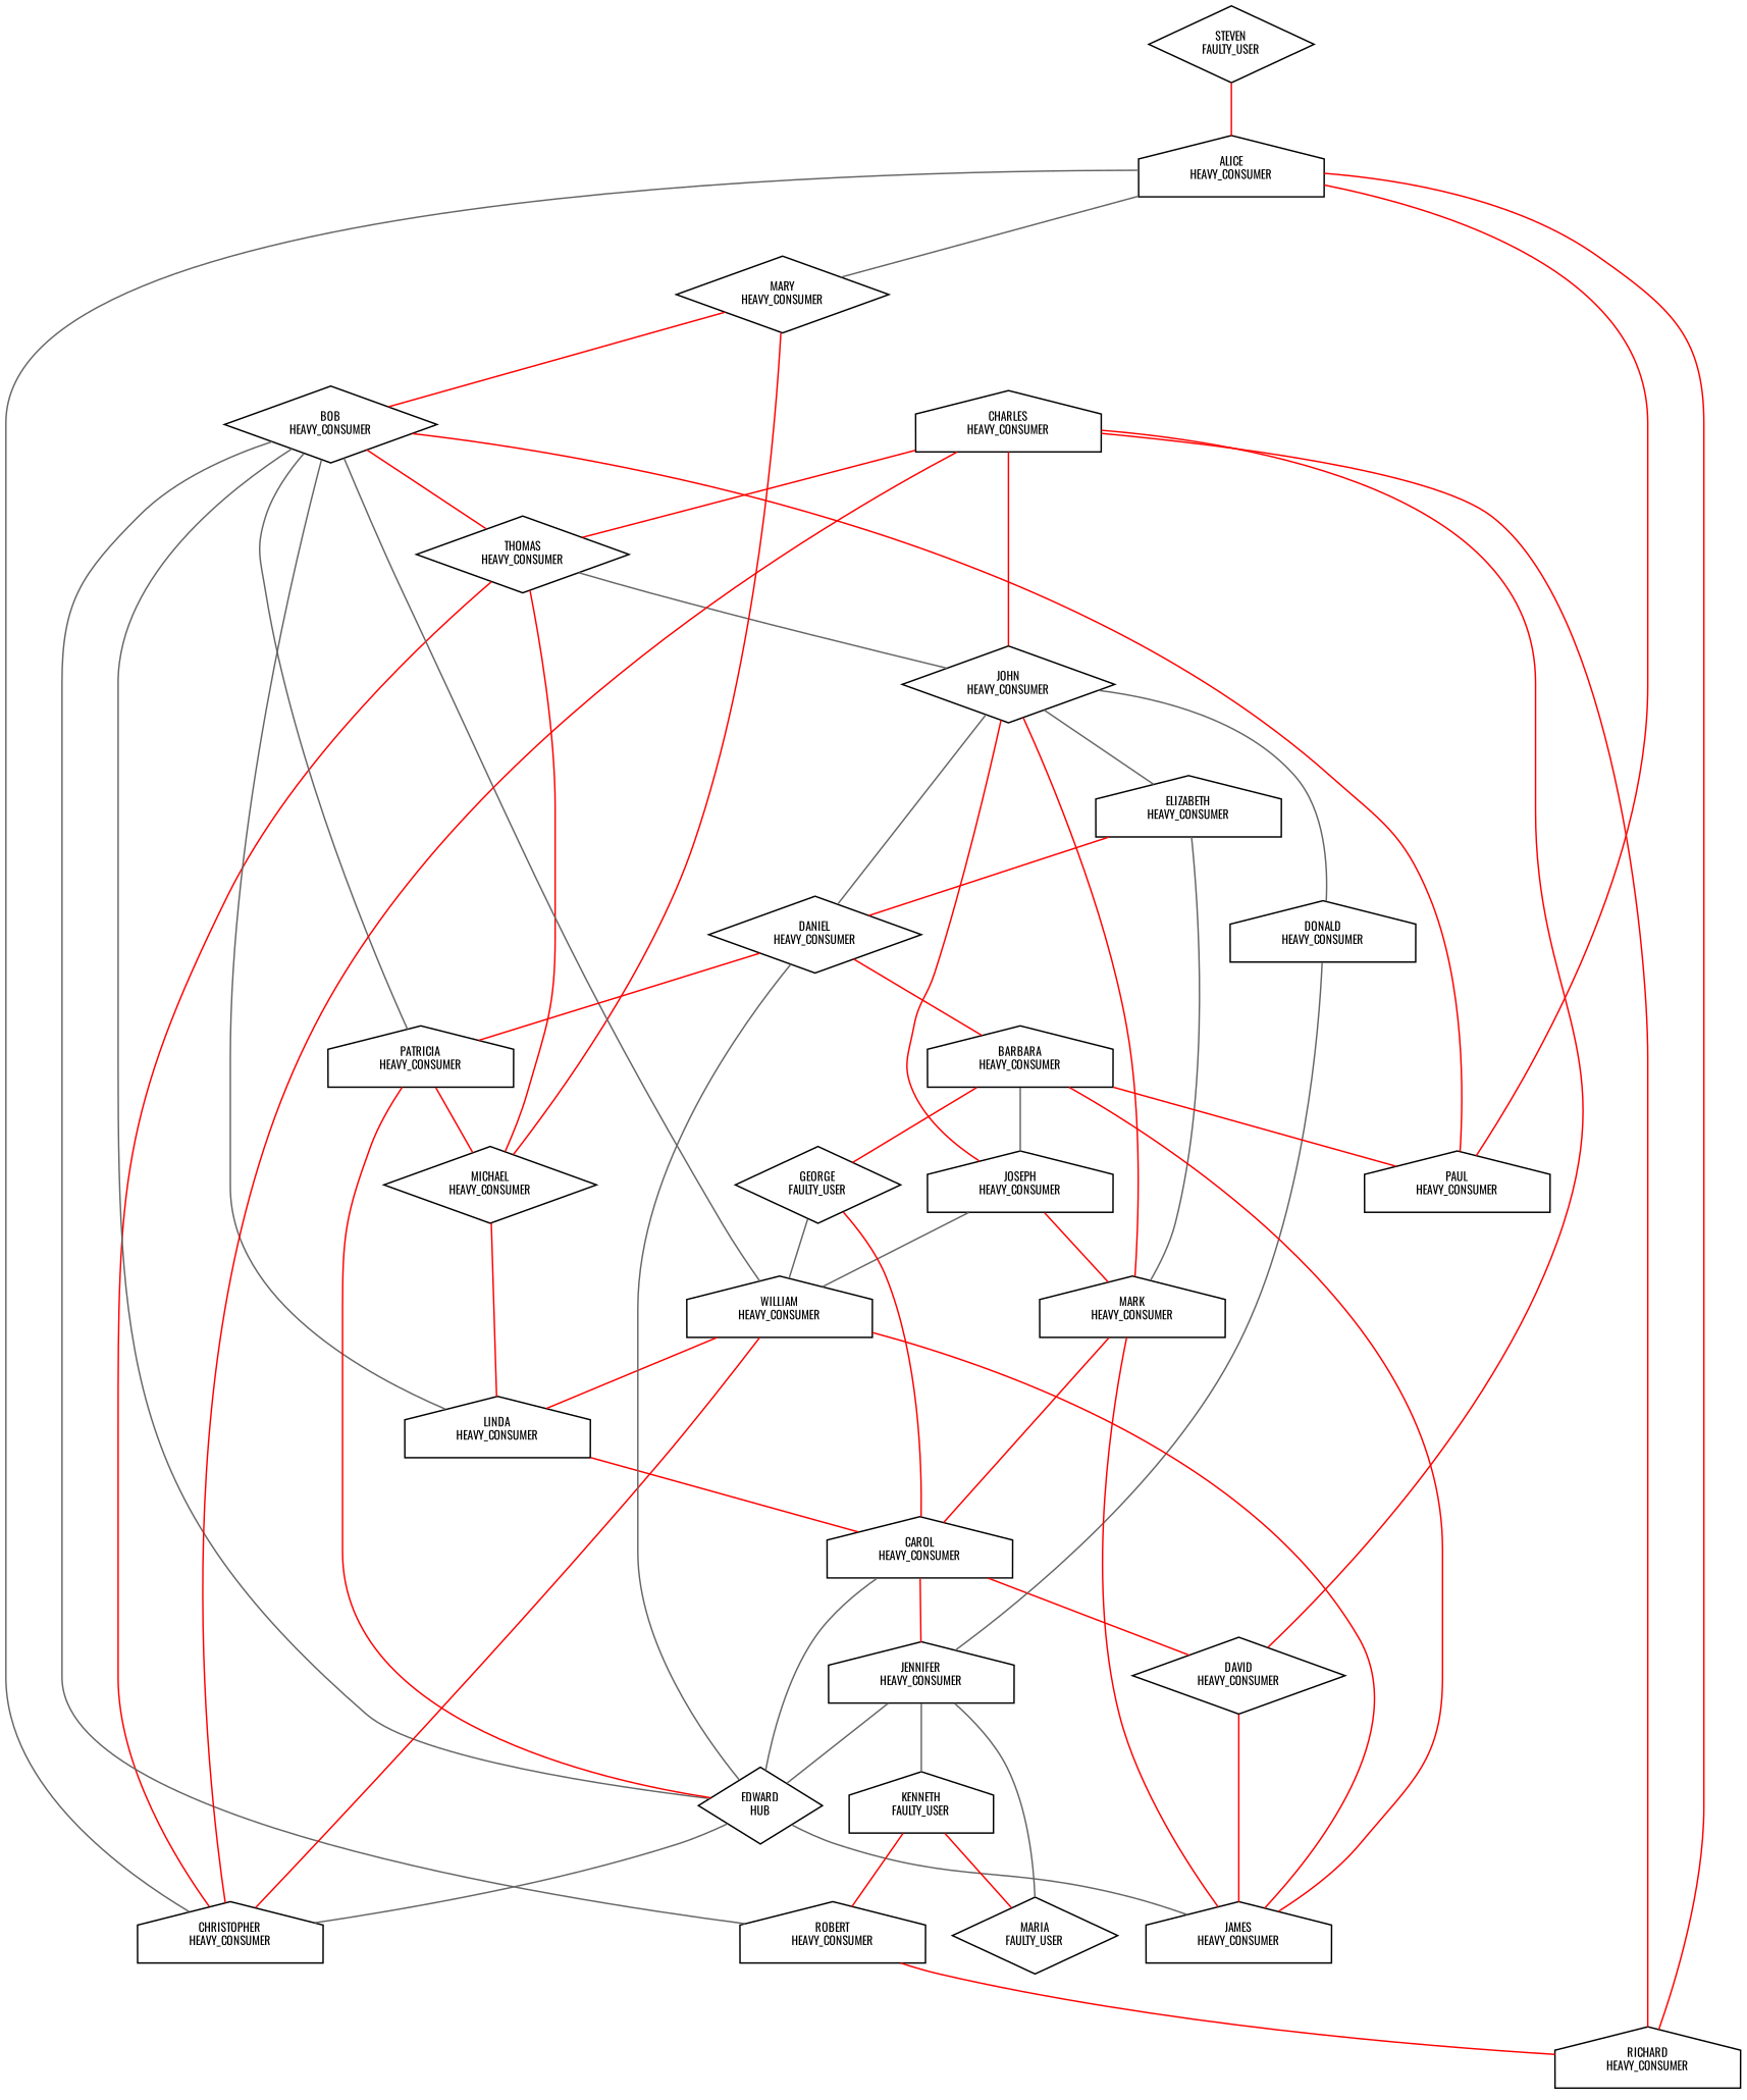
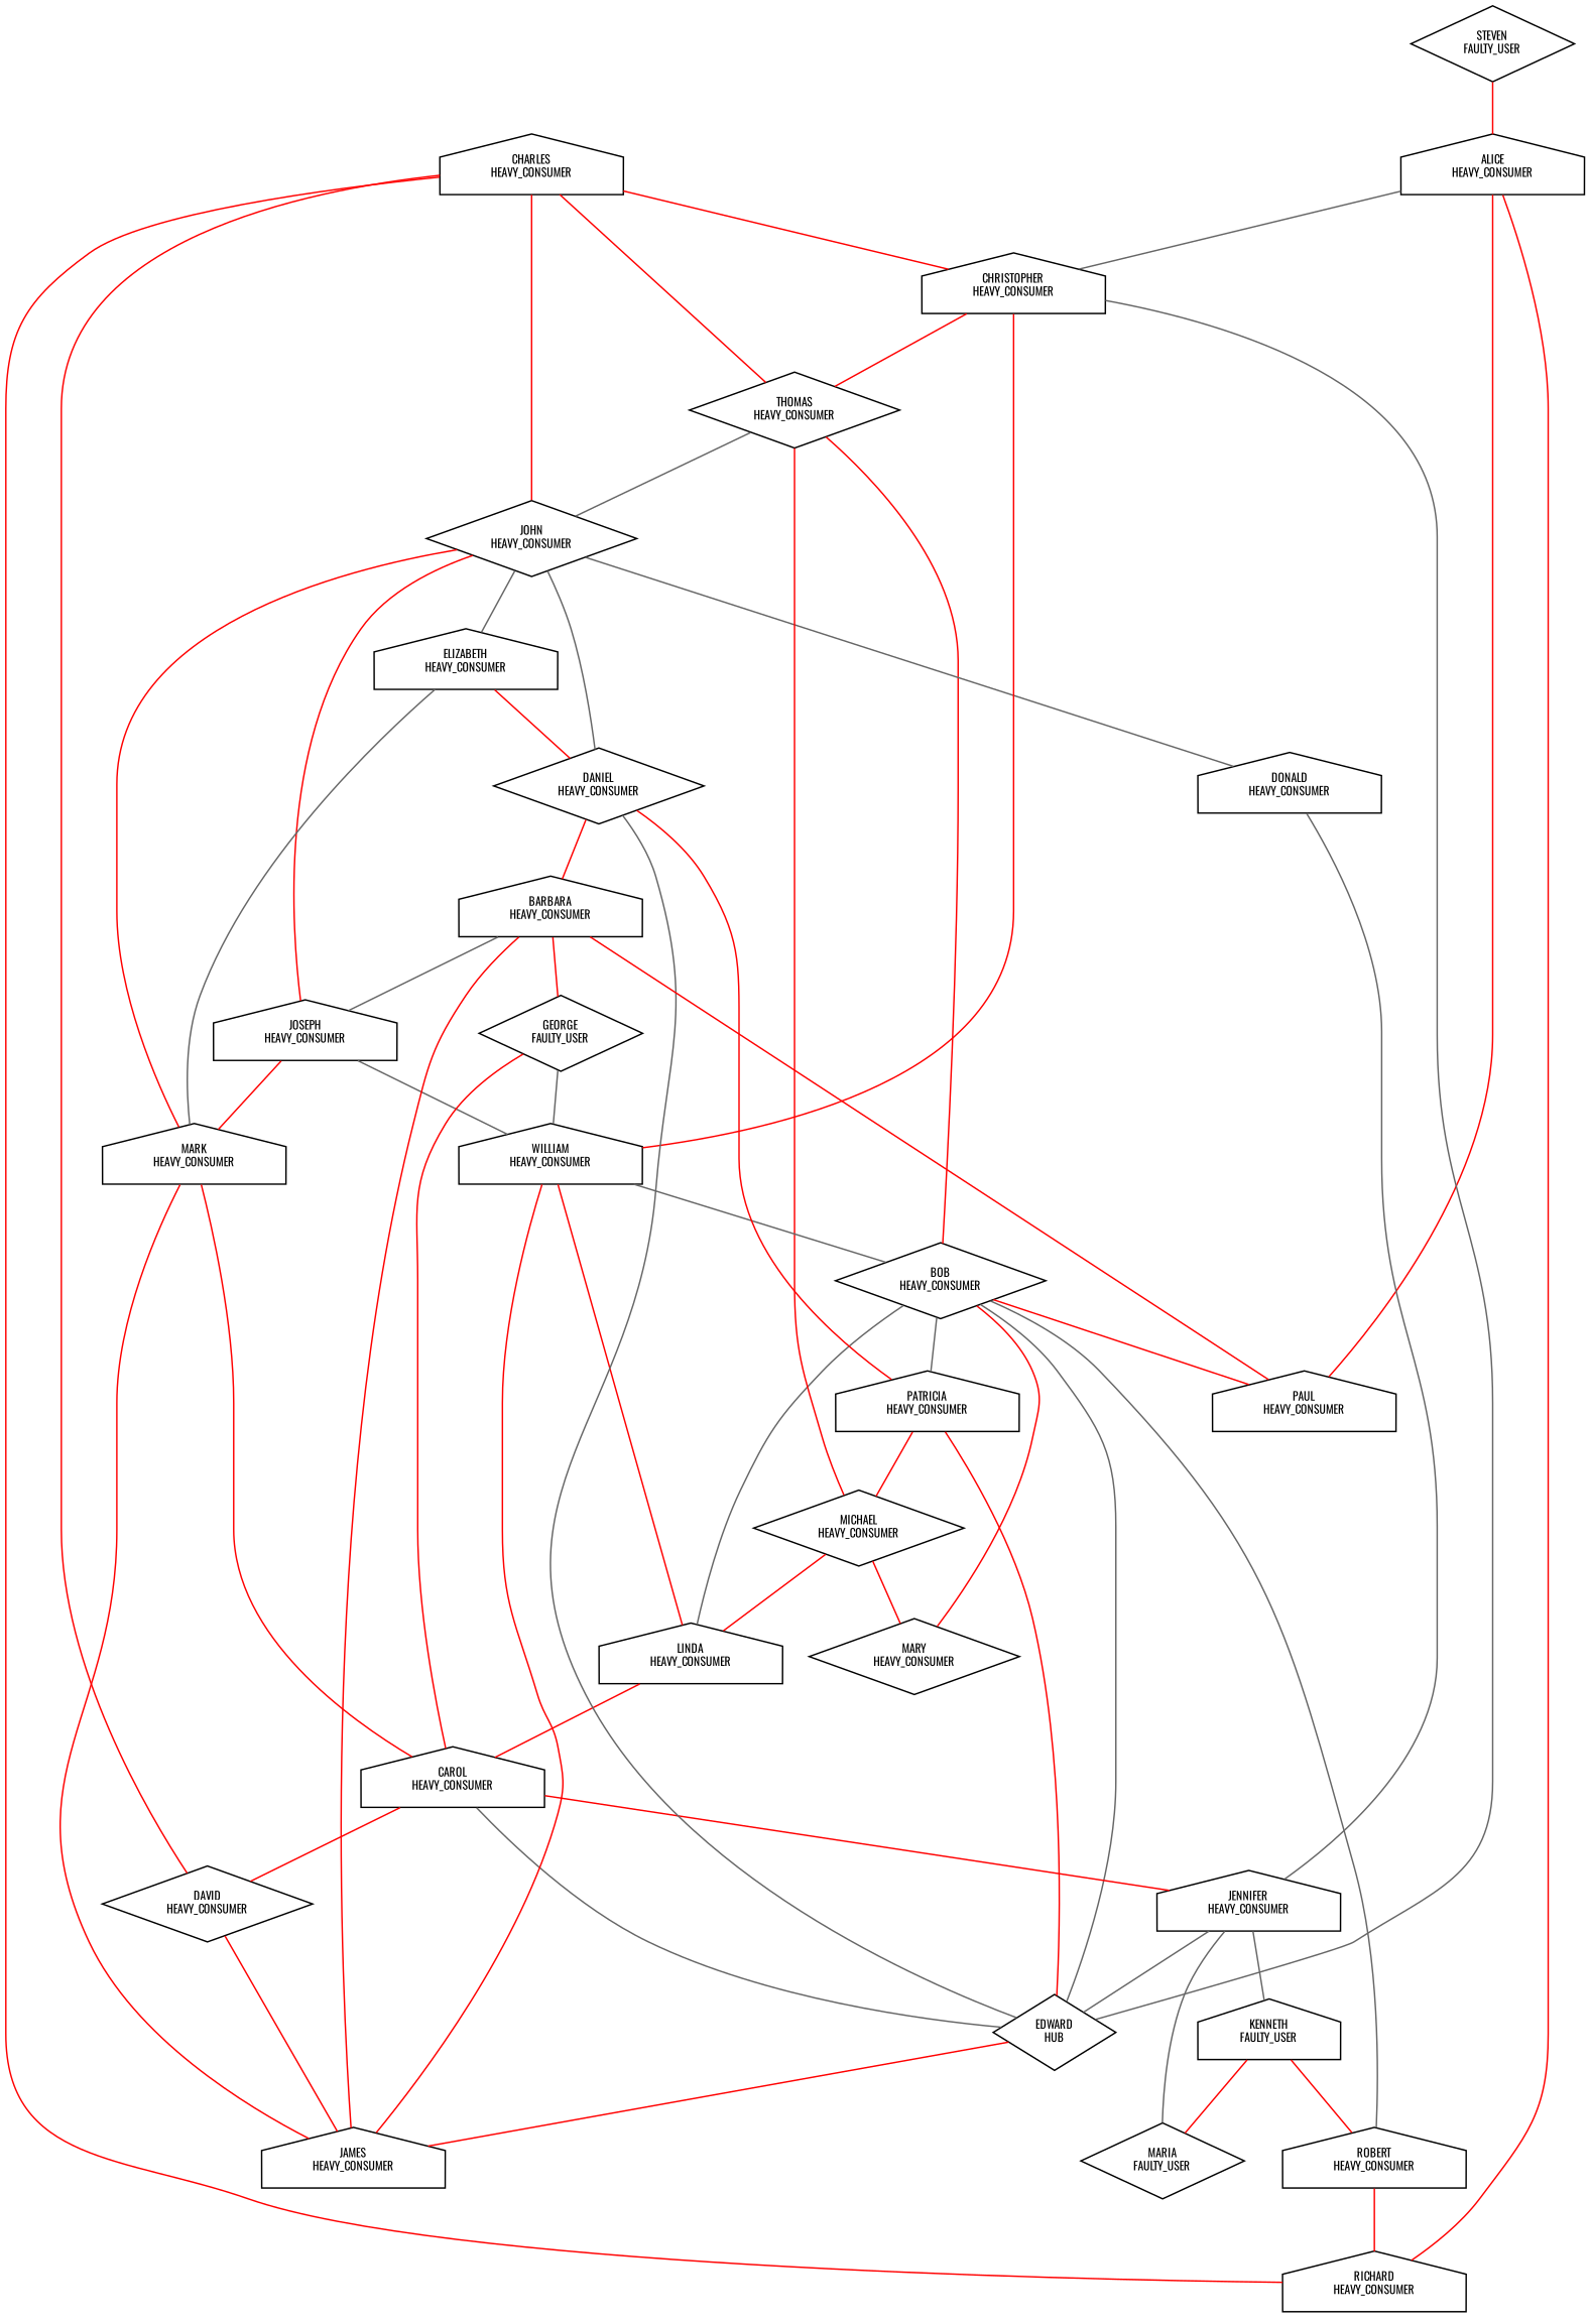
  graph {
    fontname=Oswald
    splines=true
    node [fontname=Oswald fontsize=8 shape=house]
    edge [color=red fontname=Oswald]
    n1 [label="ALICE\nHEAVY_CONSUMER"]
    n2 [label="MARY\nHEAVY_CONSUMER" shape=diamond]
    n3 [label="RICHARD\nHEAVY_CONSUMER"]
    n4 [label="CHRISTOPHER\nHEAVY_CONSUMER"]
    n5 [label="BOB\nHEAVY_CONSUMER" shape=diamond]
    n6 [label="THOMAS\nHEAVY_CONSUMER" shape=diamond]
    n7 [label="ROBERT\nHEAVY_CONSUMER"]
    n8 [label="PATRICIA\nHEAVY_CONSUMER"]
    n9 [label="LINDA\nHEAVY_CONSUMER"]
    n10 [label="PAUL\nHEAVY_CONSUMER"]
    n11 [label="EDWARD\nHUB" shape=diamond]
    n12 [label="JOHN\nHEAVY_CONSUMER" shape=diamond]
    n13 [label="MICHAEL\nHEAVY_CONSUMER" shape=diamond]
    n14 [label="CAROL\nHEAVY_CONSUMER"]
    n15 [label="JAMES\nHEAVY_CONSUMER"]
    n16 [label="DAVID\nHEAVY_CONSUMER" shape=diamond]
    n17 [label="JENNIFER\nHEAVY_CONSUMER"]
    n18 [label="KENNETH\nFAULTY_USER"]
    n19 [label="JOSEPH\nHEAVY_CONSUMER"]
    n20 [label="ELIZABETH\nHEAVY_CONSUMER"]
    n21 [label="DONALD\nHEAVY_CONSUMER"]
    n22 [label="WILLIAM\nHEAVY_CONSUMER"]
    n23 [label="MARK\nHEAVY_CONSUMER"]
    n24 [label="DANIEL\nHEAVY_CONSUMER" shape=diamond]
    n25 [label="CHARLES\nHEAVY_CONSUMER"]
    n26 [label="BARBARA\nHEAVY_CONSUMER"]
    n27 [label="GEORGE\nFAULTY_USER" shape=diamond]
    n28 [label="MARIA\nFAULTY_USER" shape=diamond]
    n29 [label="STEVEN\nFAULTY_USER" shape=diamond]
-   n1 -- n2 [color=gray40]
    n1 -- n3
    n1 -- n4 [color=gray40]
    n2 -- n5
    n4 -- n6
    n5 -- n6
    n5 -- n7 [color=gray40]
    n5 -- n8 [color=gray40]
    n5 -- n9 [color=gray40]
    n5 -- n10
    n5 -- n11 [color=gray40]
    n6 -- n12 [color=gray40]
    n7 -- n3
    n8 -- n11
    n8 -- n13
    n9 -- n14
    n10 -- n1
    n11 -- n4 [color=gray40]
-   n11 -- n15 [color=gray40]
+   n11 -- n15
    n12 -- n19
    n12 -- n20 [color=gray40]
    n12 -- n21 [color=gray40]
    n13 -- n2
    n13 -- n6
    n13 -- n9
    n14 -- n11 [color=gray40]
    n14 -- n16
    n14 -- n17
    n16 -- n15
    n17 -- n11 [color=gray40]
    n17 -- n18 [color=gray40]
    n18 -- n7
    n18 -- n28
    n19 -- n22 [color=gray40]
    n19 -- n23
    n20 -- n23 [color=gray40]
    n20 -- n24
    n21 -- n17 [color=gray40]
    n22 -- n4
    n22 -- n5 [color=gray40]
    n22 -- n9
    n22 -- n15
    n23 -- n12
    n23 -- n14
    n23 -- n15
    n24 -- n8
    n24 -- n11 [color=gray40]
    n24 -- n12 [color=gray40]
    n24 -- n26
    n25 -- n3
    n25 -- n4
    n25 -- n6
    n25 -- n12
    n25 -- n16
    n26 -- n10
    n26 -- n15
    n26 -- n19 [color=gray40]
    n26 -- n27
    n27 -- n14
    n27 -- n22 [color=gray40]
    n28 -- n17 [color=gray40]
    n29 -- n1
  }
